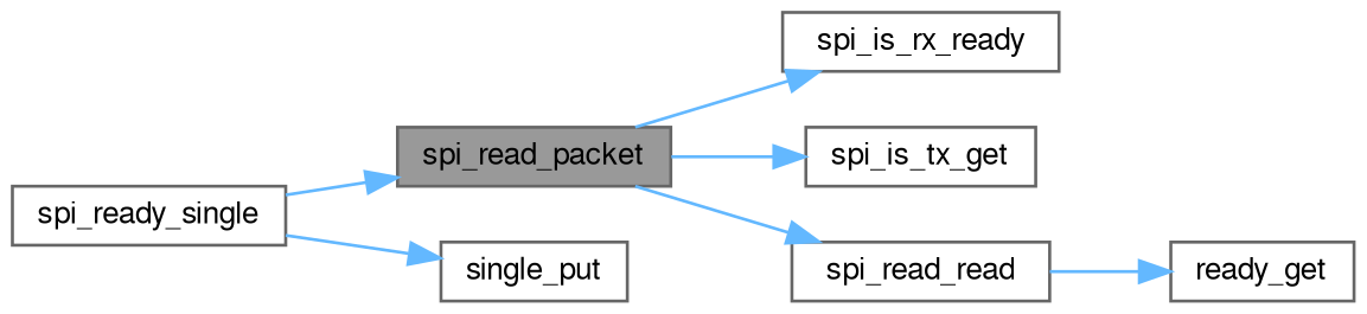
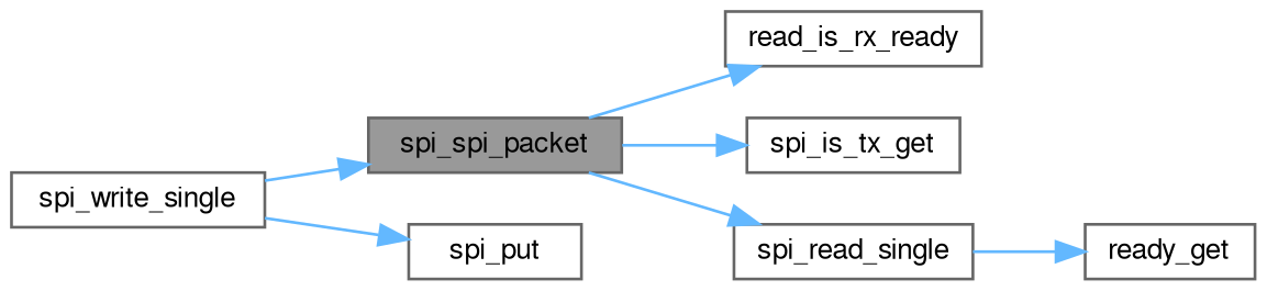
  digraph {
    rankdir=LR
    node [color=grey40 fillcolor=white fontname=FreeSans fontsize=10 shape=box style=filled]
    edge [color=steelblue1 fontname=FreeSans fontsize=10 labelfontname=FreeSans labelfontsize=10 style=solid]
-   n1 [color=gray40 fillcolor=grey60 fontcolor=black height=0.2 label=spi_read_packet width=0.4]
-   n2 [height=0.2 label=spi_is_rx_ready width=0.4]
+   n1 [color=gray40 fillcolor=grey60 fontcolor=black height=0.2 label=spi_spi_packet width=0.4]
+   n2 [height=0.2 label=read_is_rx_ready width=0.4]
    n3 [height=0.2 label=spi_is_tx_get width=0.4]
-   n4 [height=0.2 label=spi_read_read width=0.4]
+   n4 [height=0.2 label=spi_read_single width=0.4]
    n5 [height=0.2 label=ready_get width=0.4]
-   n6 [height=0.2 label=spi_ready_single width=0.4]
-   n7 [height=0.2 label=single_put width=0.4]
+   n6 [height=0.2 label=spi_write_single width=0.4]
+   n7 [height=0.2 label=spi_put width=0.4]
    n1 -> n2
    n1 -> n3
    n1 -> n4
    n4 -> n5
    n6 -> n1
    n6 -> n7
  }
